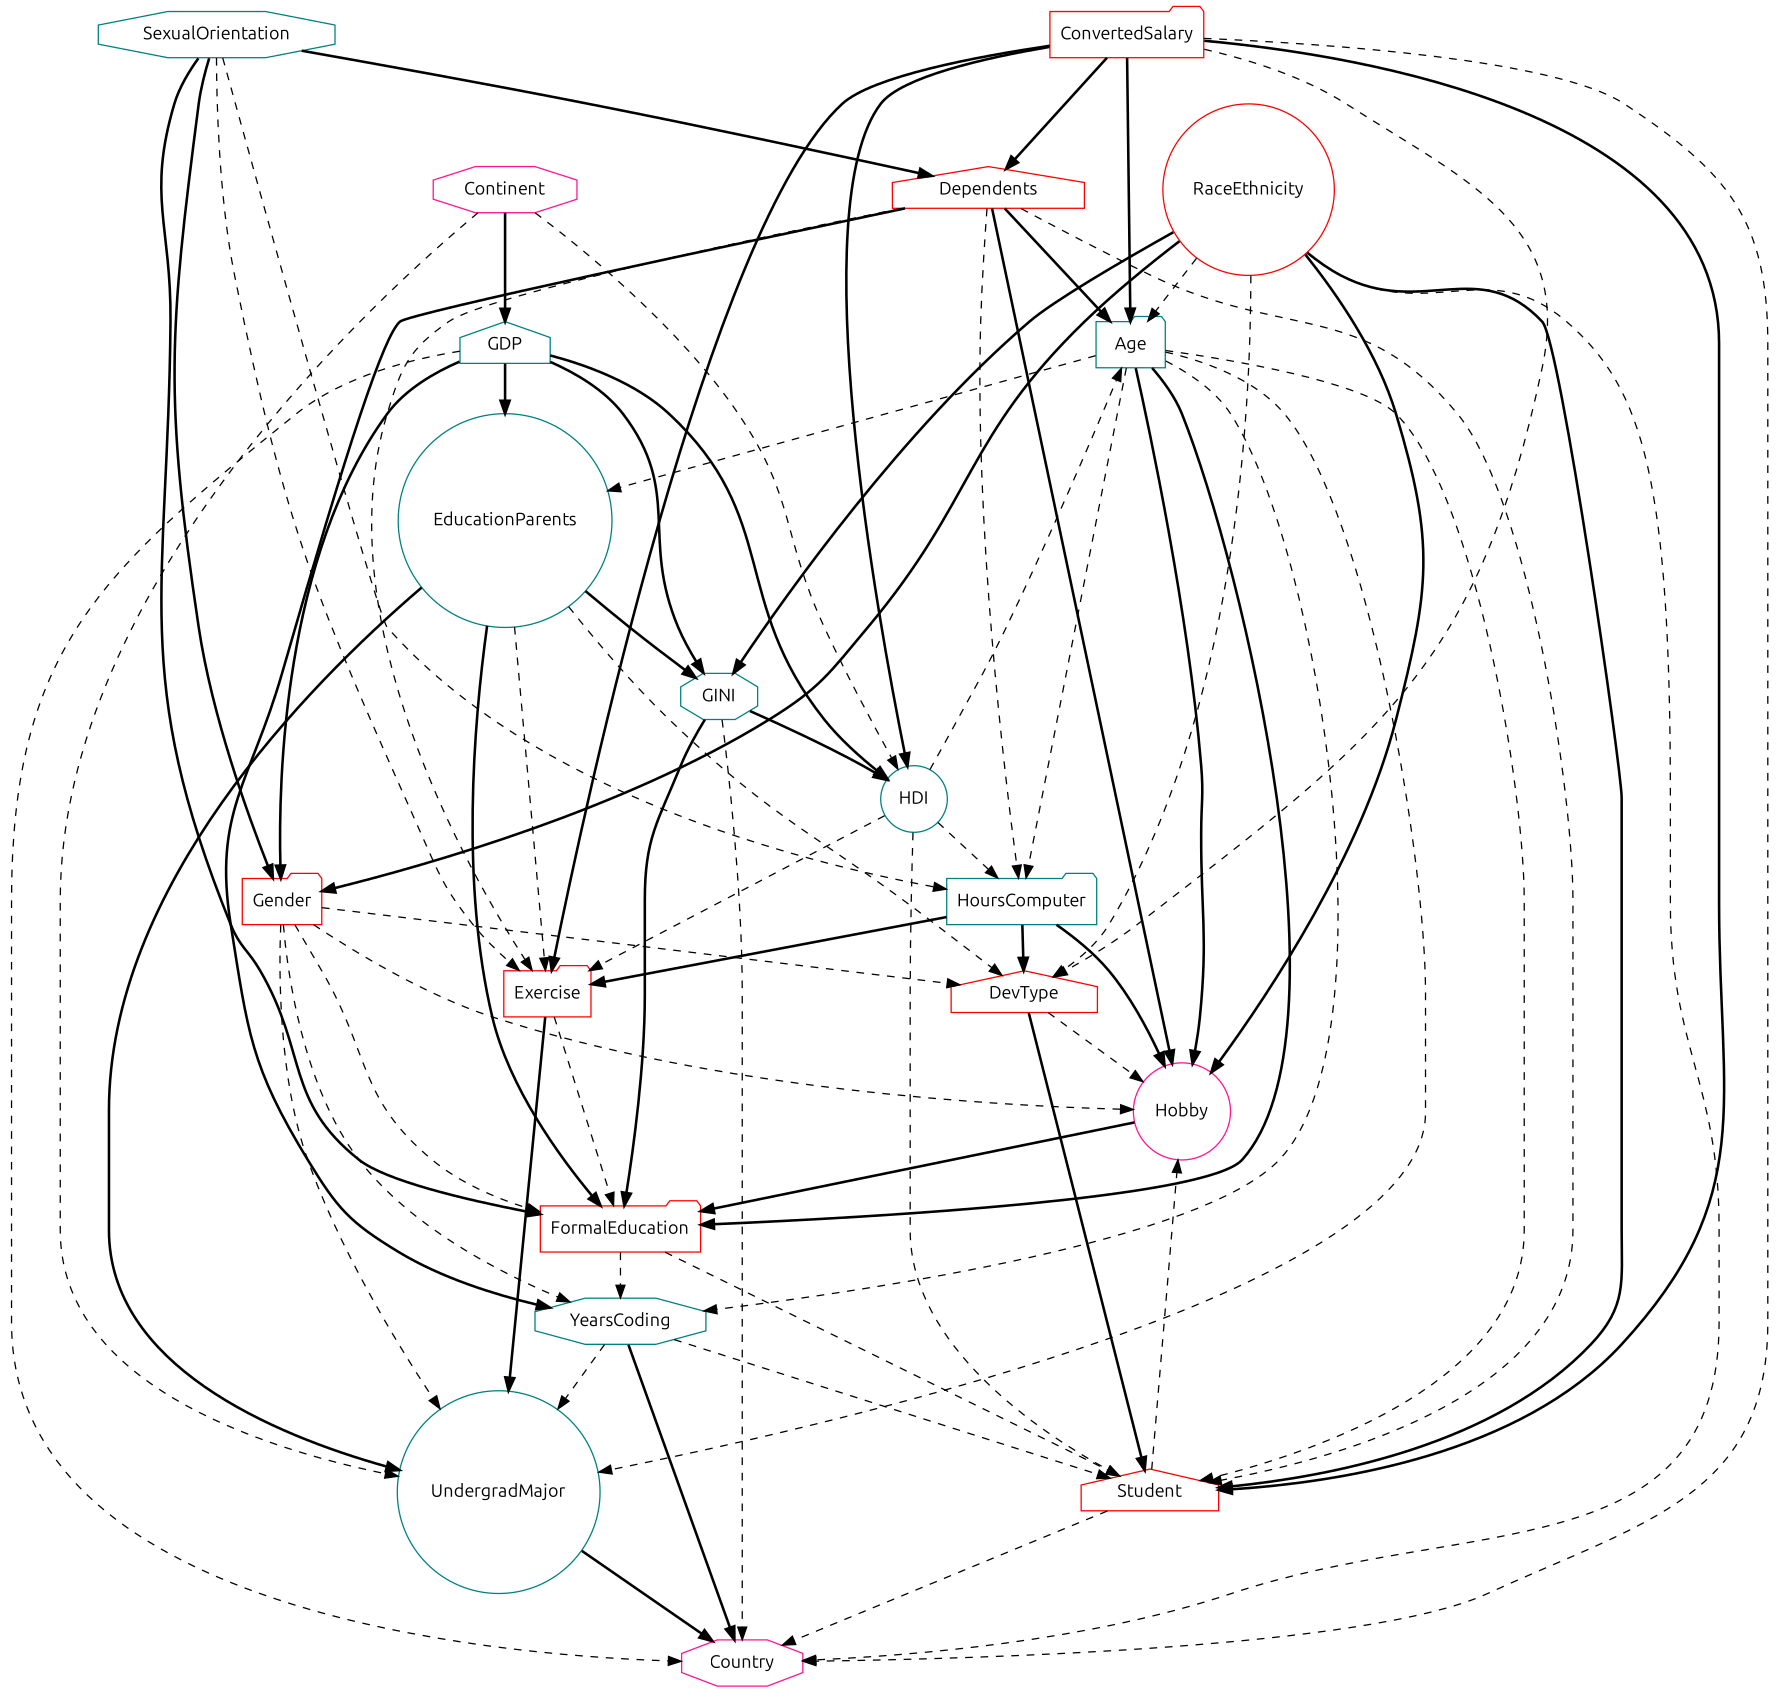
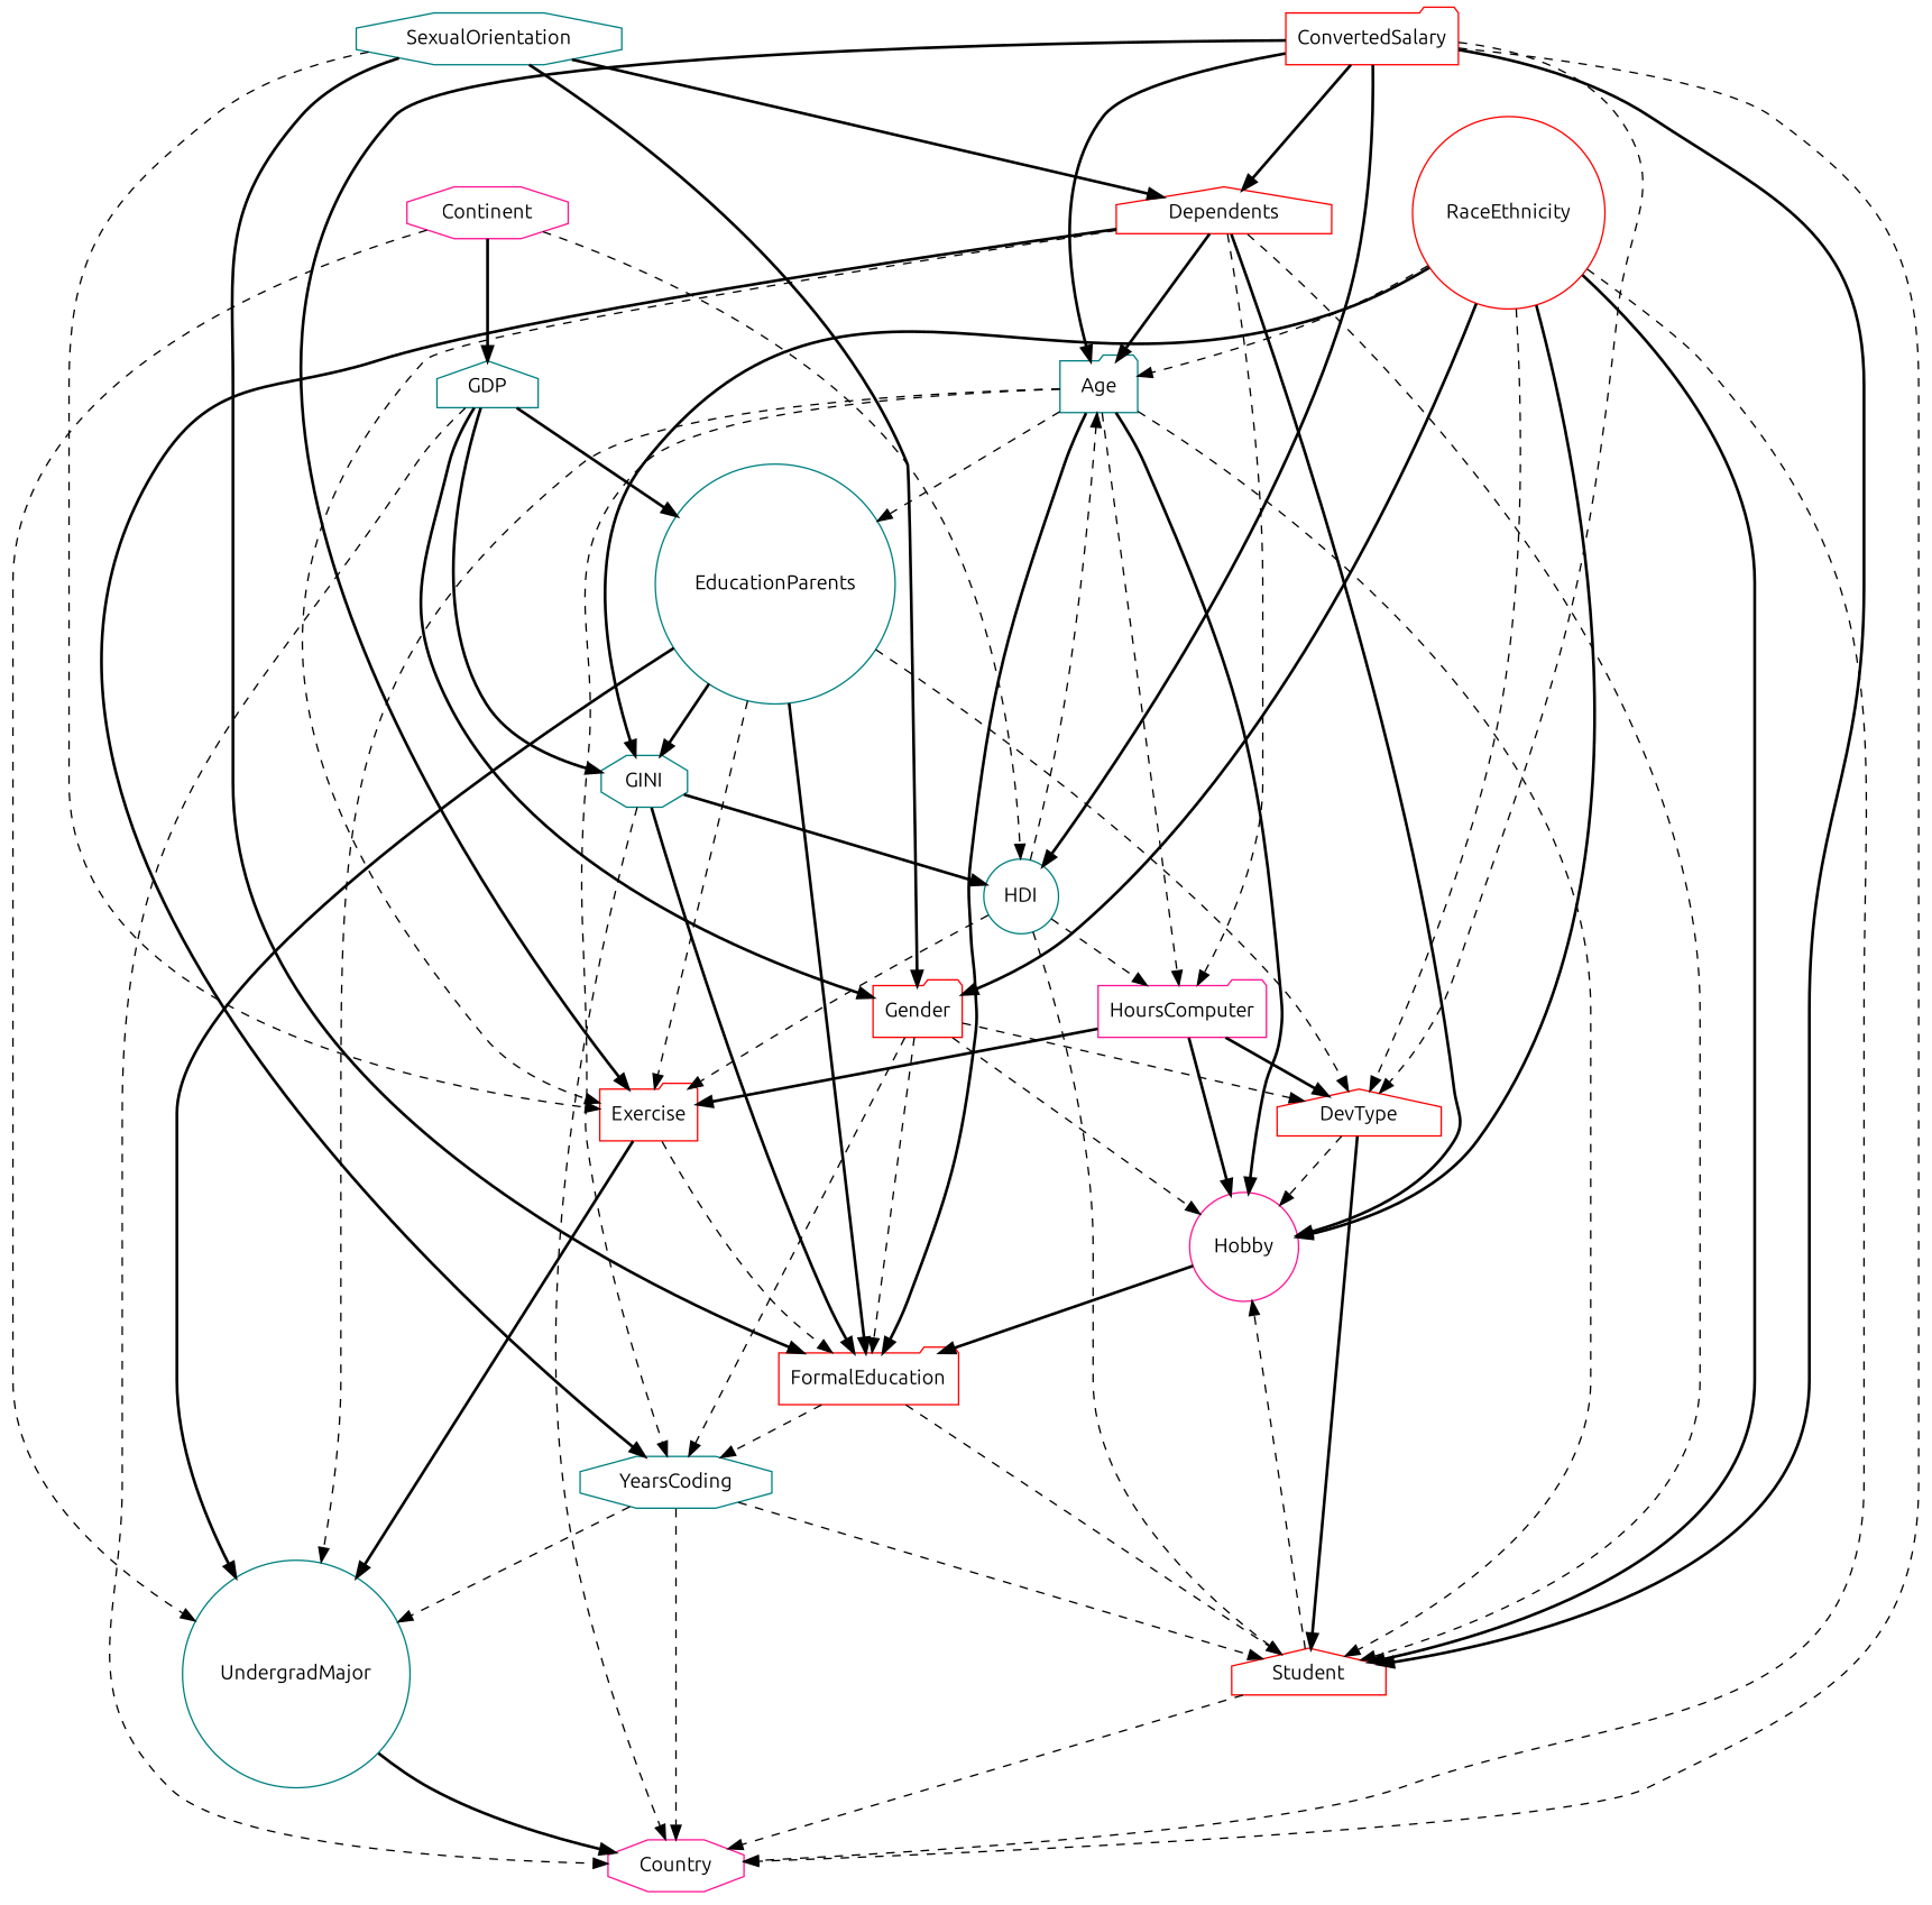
  strict digraph {
    fontname=Ubuntu
    node [color=teal fontname=Ubuntu shape=folder]
    edge [fontname=Ubuntu style=dashed]
    Hobby [color=deeppink shape=circle]
    FormalEducation [color=red]
    Student [color=red shape=house]
    YearsCoding [shape=octagon]
    Country [color=deeppink shape=octagon]
    UndergradMajor [shape=circle]
    DevType [color=red shape=house]
-   HoursComputer
+   HoursComputer [color=deeppink]
    Exercise [color=red]
    Gender [color=red]
    SexualOrientation [shape=octagon]
    Dependents [color=red shape=house]
    Age
    EducationParents [shape=circle]
    GINI [shape=octagon]
    HDI [shape=circle]
    RaceEthnicity [color=red shape=circle]
    Continent [color=deeppink shape=octagon]
    GDP [shape=house]
    ConvertedSalary [color=red]
    Hobby -> FormalEducation [style=bold]
    FormalEducation -> Student
    FormalEducation -> YearsCoding
    Student -> Hobby
    Student -> Country
    YearsCoding -> Student
-   YearsCoding -> Country [style=bold]
+   YearsCoding -> Country
    YearsCoding -> UndergradMajor
    UndergradMajor -> Country [style=bold]
    DevType -> Hobby
    DevType -> Student [style=bold]
    HoursComputer -> Hobby [style=bold]
    HoursComputer -> DevType [style=bold]
    HoursComputer -> Exercise [style=bold]
    Exercise -> FormalEducation
    Exercise -> UndergradMajor [style=bold]
    Gender -> Hobby
    Gender -> FormalEducation
    Gender -> YearsCoding
-   Gender -> UndergradMajor
    Gender -> DevType
    SexualOrientation -> FormalEducation [style=bold]
-   SexualOrientation -> HoursComputer
    SexualOrientation -> Exercise
    SexualOrientation -> Gender [style=bold]
    SexualOrientation -> Dependents [style=bold]
    Dependents -> Hobby [style=bold]
    Dependents -> Student
    Dependents -> YearsCoding [style=bold]
    Dependents -> HoursComputer
    Dependents -> Exercise
    Dependents -> Age [style=bold]
    Age -> Hobby [style=bold]
    Age -> FormalEducation [style=bold]
    Age -> Student
    Age -> YearsCoding
    Age -> UndergradMajor
    Age -> HoursComputer
    Age -> EducationParents
    EducationParents -> FormalEducation [style=bold]
    EducationParents -> UndergradMajor [style=bold]
    EducationParents -> DevType
    EducationParents -> Exercise
    EducationParents -> GINI [style=bold]
    GINI -> FormalEducation [style=bold]
    GINI -> Country
    GINI -> HDI [style=bold]
    HDI -> Student
    HDI -> HoursComputer
    HDI -> Exercise
    HDI -> Age
    RaceEthnicity -> Hobby [style=bold]
    RaceEthnicity -> Student [style=bold]
    RaceEthnicity -> Country
    RaceEthnicity -> DevType
    RaceEthnicity -> Gender [style=bold]
    RaceEthnicity -> Age
    RaceEthnicity -> GINI [style=bold]
    Continent -> UndergradMajor
    Continent -> HDI
    Continent -> GDP [style=bold]
    GDP -> Country
    GDP -> Gender [style=bold]
    GDP -> EducationParents [style=bold]
    GDP -> GINI [style=bold]
-   GDP -> HDI [style=bold]
    ConvertedSalary -> Student [style=bold]
    ConvertedSalary -> Country
    ConvertedSalary -> DevType
    ConvertedSalary -> Exercise [style=bold]
    ConvertedSalary -> Dependents [style=bold]
    ConvertedSalary -> Age [style=bold]
    ConvertedSalary -> HDI [style=bold]
  }
